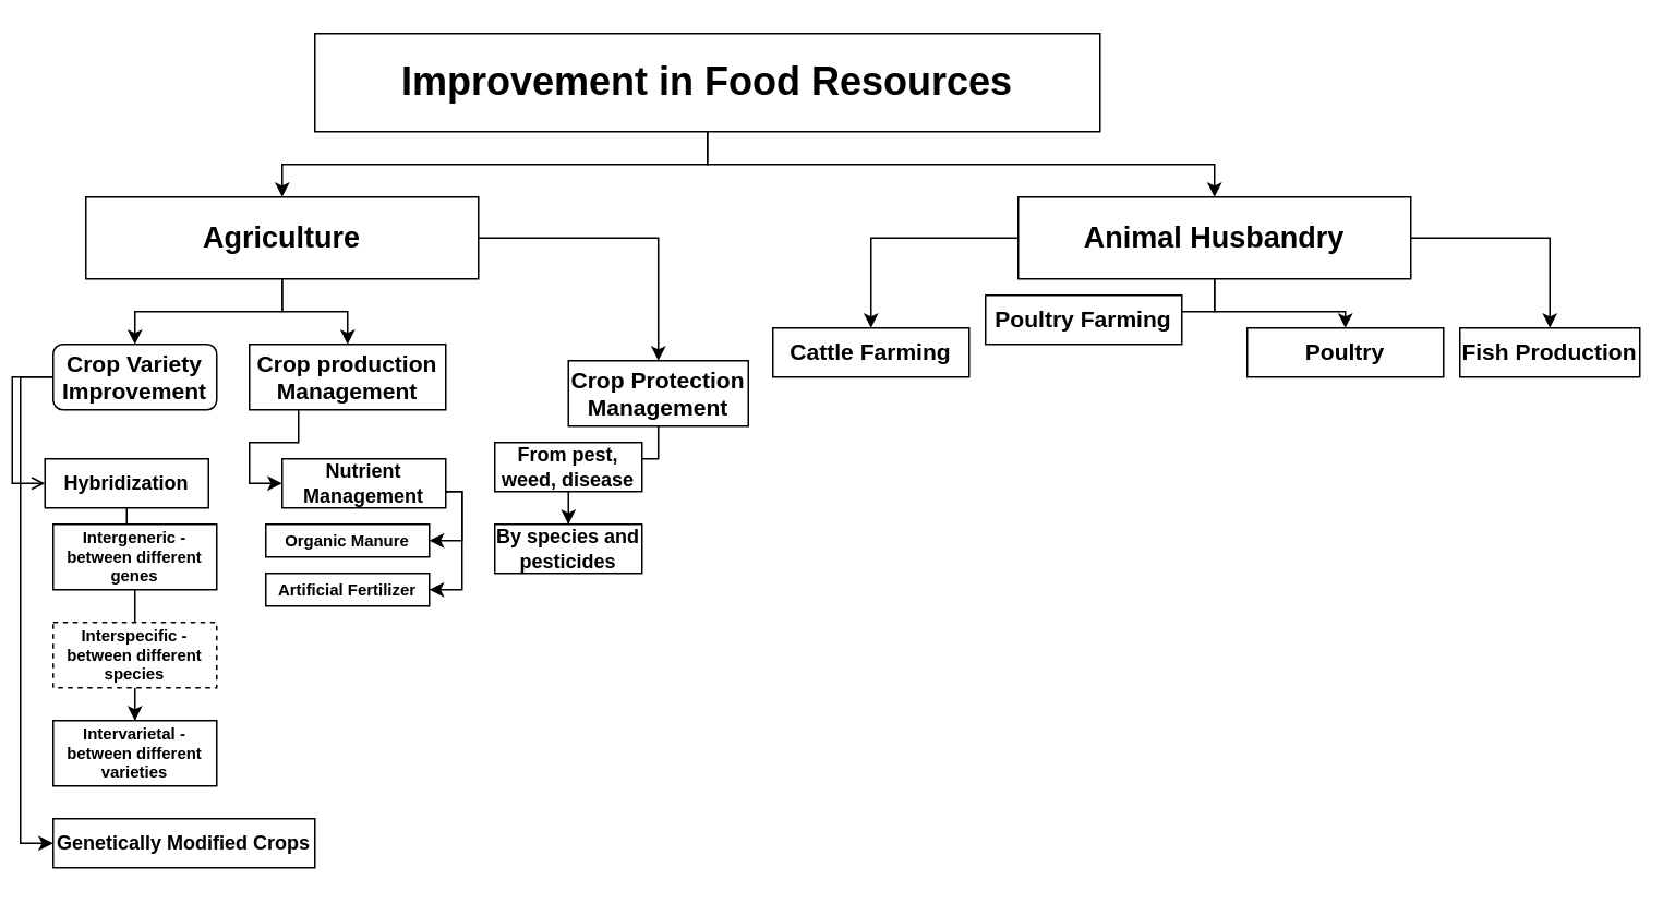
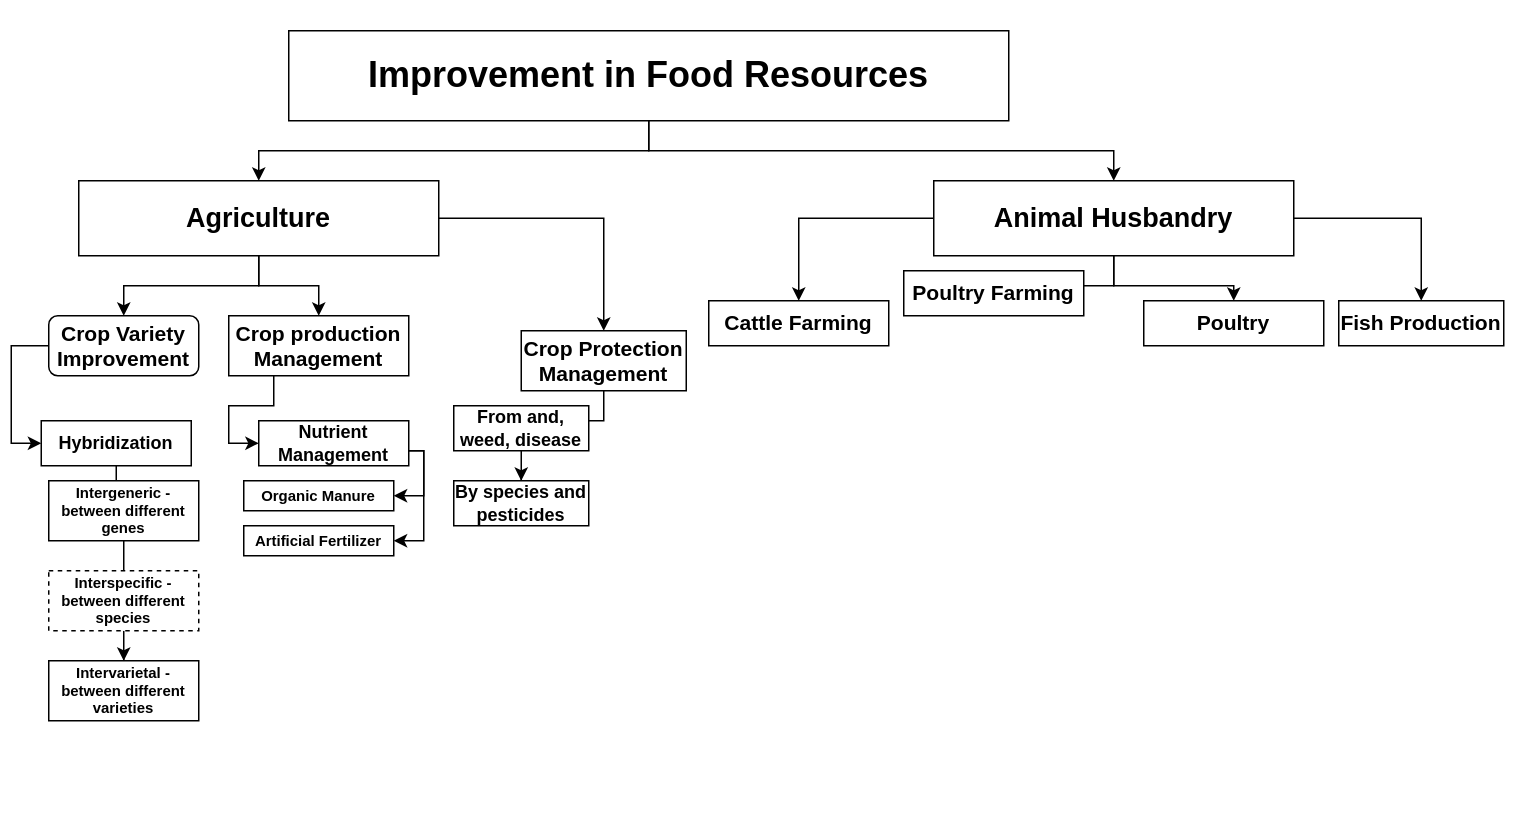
  <mxCell id="0" />
  <mxCell id="1" parent="0" />
  <mxCell id="2" style="edgeStyle=orthogonalEdgeStyle;rounded=0;orthogonalLoop=1;jettySize=auto;html=1;entryX=0.5;entryY=0;entryDx=0;entryDy=0;" parent="1" source="4" target="8" edge="1"><mxGeometry relative="1" as="geometry" /></mxCell>
  <mxCell id="3" style="edgeStyle=orthogonalEdgeStyle;rounded=0;orthogonalLoop=1;jettySize=auto;html=1;entryX=0.5;entryY=0;entryDx=0;entryDy=0;" parent="1" source="4" target="12" edge="1"><mxGeometry relative="1" as="geometry" /></mxCell>
  <mxCell id="4" value="&lt;h1&gt;Improvement in Food Resources&lt;/h1&gt;" style="rounded=0;whiteSpace=wrap;html=1;" parent="1" vertex="1"><mxGeometry x="185" y="20" width="480" height="60" as="geometry" /></mxCell>
  <mxCell id="5" style="edgeStyle=orthogonalEdgeStyle;rounded=0;orthogonalLoop=1;jettySize=auto;html=1;exitX=0.5;exitY=1;exitDx=0;exitDy=0;" parent="1" source="8" target="15" edge="1"><mxGeometry relative="1" as="geometry" /></mxCell>
  <mxCell id="6" style="edgeStyle=orthogonalEdgeStyle;rounded=0;orthogonalLoop=1;jettySize=auto;html=1;entryX=0.5;entryY=0;entryDx=0;entryDy=0;" parent="1" source="8" target="19" edge="1"><mxGeometry relative="1" as="geometry" /></mxCell>
  <mxCell id="7" style="edgeStyle=orthogonalEdgeStyle;rounded=0;orthogonalLoop=1;jettySize=auto;html=1;entryX=0.5;entryY=0;entryDx=0;entryDy=0;" parent="1" source="8" target="17" edge="1"><mxGeometry relative="1" as="geometry" /></mxCell>
  <mxCell id="8" value="&lt;h2&gt;Agriculture&lt;/h2&gt;" style="rounded=0;whiteSpace=wrap;html=1;" parent="1" vertex="1"><mxGeometry x="45" y="120" width="240" height="50" as="geometry" /></mxCell>
  <mxCell id="9" style="edgeStyle=orthogonalEdgeStyle;rounded=0;orthogonalLoop=1;jettySize=auto;html=1;entryX=0.5;entryY=0;entryDx=0;entryDy=0;" parent="1" source="12" target="20" edge="1"><mxGeometry relative="1" as="geometry" /></mxCell>
  <mxCell id="10" style="edgeStyle=orthogonalEdgeStyle;rounded=0;orthogonalLoop=1;jettySize=auto;html=1;entryX=0.5;entryY=0;entryDx=0;entryDy=0;" parent="1" source="12" target="21" edge="1"><mxGeometry relative="1" as="geometry" /></mxCell>
  <mxCell id="11" style="edgeStyle=orthogonalEdgeStyle;rounded=0;orthogonalLoop=1;jettySize=auto;html=1;entryX=0.5;entryY=0;entryDx=0;entryDy=0;" parent="1" source="12" target="22" edge="1"><mxGeometry relative="1" as="geometry" /></mxCell>
  <mxCell id="12" value="&lt;h2&gt;Animal Husbandry&lt;/h2&gt;" style="rounded=0;whiteSpace=wrap;html=1;" parent="1" vertex="1"><mxGeometry x="615" y="120" width="240" height="50" as="geometry" /></mxCell>
- <mxCell id="13" style="edgeStyle=orthogonalEdgeStyle;rounded=0;orthogonalLoop=1;jettySize=auto;html=1;exitX=0;exitY=0.5;exitDx=0;exitDy=0;entryX=0;entryY=0.5;entryDx=0;entryDy=0;endArrow=open;" parent="1" source="15" target="26" edge="1"><mxGeometry relative="1" as="geometry" /></mxCell>
- <mxCell id="14" style="edgeStyle=orthogonalEdgeStyle;rounded=0;orthogonalLoop=1;jettySize=auto;html=1;exitX=0;exitY=0.5;exitDx=0;exitDy=0;entryX=0;entryY=0.5;entryDx=0;entryDy=0;" parent="1" source="15" target="27" edge="1"><mxGeometry relative="1" as="geometry" /></mxCell>
+ <mxCell id="13" style="edgeStyle=orthogonalEdgeStyle;rounded=0;orthogonalLoop=1;jettySize=auto;html=1;exitX=0;exitY=0.5;exitDx=0;exitDy=0;entryX=0;entryY=0.5;entryDx=0;entryDy=0;" parent="1" source="15" target="26" edge="1"><mxGeometry relative="1" as="geometry" /></mxCell>
  <mxCell id="15" value="&lt;h3&gt;Crop Variety Improvement&lt;/h3&gt;" style="whiteSpace=wrap;html=1;rounded=1;" parent="1" vertex="1"><mxGeometry x="25" y="210" width="100" height="40" as="geometry" /></mxCell>
  <mxCell id="16" style="edgeStyle=orthogonalEdgeStyle;rounded=0;orthogonalLoop=1;jettySize=auto;html=1;entryX=0;entryY=0.5;entryDx=0;entryDy=0;exitX=0.25;exitY=1;exitDx=0;exitDy=0;" edge="1" parent="1" source="17" target="38"><mxGeometry relative="1" as="geometry"><Array as="points"><mxPoint x="175" y="270" /><mxPoint x="145" y="270" /><mxPoint x="145" y="295" /></Array></mxGeometry></mxCell>
  <mxCell id="17" value="&lt;h3&gt;Crop production Management&lt;/h3&gt;" style="rounded=0;whiteSpace=wrap;html=1;" parent="1" vertex="1"><mxGeometry x="145" y="210" width="120" height="40" as="geometry" /></mxCell>
  <mxCell id="18" value="" style="edgeStyle=orthogonalEdgeStyle;rounded=0;orthogonalLoop=1;jettySize=auto;html=1;" edge="1" parent="1" source="19" target="34"><mxGeometry relative="1" as="geometry" /></mxCell>
  <mxCell id="19" value="&lt;h3&gt;Crop Protection Management&lt;/h3&gt;" style="rounded=0;whiteSpace=wrap;html=1;" parent="1" vertex="1"><mxGeometry x="340" y="220" width="110" height="40" as="geometry" /></mxCell>
  <mxCell id="20" value="&lt;h3&gt;Cattle Farming&lt;/h3&gt;" style="rounded=0;whiteSpace=wrap;html=1;" parent="1" vertex="1"><mxGeometry x="465" y="200" width="120" height="30" as="geometry" /></mxCell>
  <mxCell id="21" value="&lt;h3&gt;Poultry Farming&lt;/h3&gt;" style="rounded=0;whiteSpace=wrap;html=1;" parent="1" vertex="1"><mxGeometry x="595" y="180" width="120" height="30" as="geometry" /></mxCell>
  <mxCell id="22" value="&lt;h3&gt;Poultry&lt;/h3&gt;" style="rounded=0;whiteSpace=wrap;html=1;" parent="1" vertex="1"><mxGeometry x="755" y="200" width="120" height="30" as="geometry" /></mxCell>
  <mxCell id="23" value="&lt;h3&gt;Fish Production&lt;/h3&gt;" style="rounded=0;whiteSpace=wrap;html=1;" parent="1" vertex="1"><mxGeometry x="885" y="200" width="110" height="30" as="geometry" /></mxCell>
  <mxCell id="24" style="edgeStyle=orthogonalEdgeStyle;rounded=0;orthogonalLoop=1;jettySize=auto;html=1;entryX=0.5;entryY=0;entryDx=0;entryDy=0;exitX=1;exitY=0.5;exitDx=0;exitDy=0;" parent="1" source="12" edge="1" target="23"><mxGeometry relative="1" as="geometry"><mxPoint x="985" y="145" as="sourcePoint" /><mxPoint x="885" y="200" as="targetPoint" /></mxGeometry></mxCell>
  <mxCell id="25" style="edgeStyle=orthogonalEdgeStyle;rounded=0;orthogonalLoop=1;jettySize=auto;html=1;entryX=0.5;entryY=0;entryDx=0;entryDy=0;" parent="1" source="26" target="29" edge="1"><mxGeometry relative="1" as="geometry" /></mxCell>
  <mxCell id="26" value="&lt;h4&gt;Hybridization&lt;/h4&gt;" style="rounded=0;whiteSpace=wrap;html=1;" parent="1" vertex="1"><mxGeometry x="20" y="280" width="100" height="30" as="geometry" /></mxCell>
- <mxCell id="27" value="&lt;h4&gt;Genetically Modified Crops&lt;/h4&gt;" style="rounded=0;whiteSpace=wrap;html=1;" parent="1" vertex="1"><mxGeometry x="25" y="500" width="160" height="30" as="geometry" /></mxCell>
  <mxCell id="28" style="edgeStyle=orthogonalEdgeStyle;rounded=0;orthogonalLoop=1;jettySize=auto;html=1;endArrow=none;" parent="1" source="29" target="31" edge="1"><mxGeometry relative="1" as="geometry" /></mxCell>
  <mxCell id="29" value="&lt;h5&gt;Intergeneric - between different genes&lt;/h5&gt;" style="rounded=0;whiteSpace=wrap;html=1;" parent="1" vertex="1"><mxGeometry x="25" y="320" width="100" height="40" as="geometry" /></mxCell>
  <mxCell id="30" style="edgeStyle=orthogonalEdgeStyle;rounded=0;orthogonalLoop=1;jettySize=auto;html=1;entryX=0.5;entryY=0;entryDx=0;entryDy=0;" parent="1" source="31" target="32" edge="1"><mxGeometry relative="1" as="geometry" /></mxCell>
  <mxCell id="31" value="&lt;h5&gt;Interspecific - between different species&lt;/h5&gt;" style="rounded=0;whiteSpace=wrap;html=1;dashed=1;" parent="1" vertex="1"><mxGeometry x="25" y="380" width="100" height="40" as="geometry" /></mxCell>
  <mxCell id="32" value="&lt;h5&gt;Intervarietal - between different varieties&lt;/h5&gt;" style="rounded=0;whiteSpace=wrap;html=1;" parent="1" vertex="1"><mxGeometry x="25" y="440" width="100" height="40" as="geometry" /></mxCell>
  <mxCell id="33" style="edgeStyle=orthogonalEdgeStyle;rounded=0;orthogonalLoop=1;jettySize=auto;html=1;" edge="1" parent="1" source="34" target="35"><mxGeometry relative="1" as="geometry" /></mxCell>
- <mxCell id="34" value="&lt;h4&gt;From pest, weed, disease&lt;/h4&gt;" style="rounded=0;whiteSpace=wrap;html=1;" vertex="1" parent="1"><mxGeometry x="295" y="270" width="90" height="30" as="geometry" /></mxCell>
+ <mxCell id="34" value="&lt;h4&gt;From and, weed, disease&lt;/h4&gt;" style="rounded=0;whiteSpace=wrap;html=1;" vertex="1" parent="1"><mxGeometry x="295" y="270" width="90" height="30" as="geometry" /></mxCell>
  <mxCell id="35" value="&lt;h4&gt;By species and pesticides&lt;/h4&gt;" style="rounded=0;whiteSpace=wrap;html=1;" vertex="1" parent="1"><mxGeometry x="295" y="320" width="90" height="30" as="geometry" /></mxCell>
  <mxCell id="36" style="edgeStyle=orthogonalEdgeStyle;rounded=0;orthogonalLoop=1;jettySize=auto;html=1;entryX=1;entryY=0.5;entryDx=0;entryDy=0;" edge="1" parent="1" source="38" target="39"><mxGeometry relative="1" as="geometry"><Array as="points"><mxPoint x="275" y="300" /><mxPoint x="275" y="330" /></Array></mxGeometry></mxCell>
  <mxCell id="37" style="edgeStyle=orthogonalEdgeStyle;rounded=0;orthogonalLoop=1;jettySize=auto;html=1;entryX=1;entryY=0.5;entryDx=0;entryDy=0;" edge="1" parent="1" source="38" target="40"><mxGeometry relative="1" as="geometry"><Array as="points"><mxPoint x="275" y="300" /><mxPoint x="275" y="360" /></Array></mxGeometry></mxCell>
  <mxCell id="38" value="&lt;h4&gt;Nutrient Management&lt;/h4&gt;" style="rounded=0;whiteSpace=wrap;html=1;" vertex="1" parent="1"><mxGeometry x="165" y="280" width="100" height="30" as="geometry" /></mxCell>
  <mxCell id="39" value="&lt;h5&gt;Organic Manure&lt;/h5&gt;" style="rounded=0;whiteSpace=wrap;html=1;direction=east;" vertex="1" parent="1"><mxGeometry x="155" y="320" width="100" height="20" as="geometry" /></mxCell>
  <mxCell id="40" value="&lt;h5&gt;Artificial Fertilizer&lt;/h5&gt;" style="rounded=0;whiteSpace=wrap;html=1;" vertex="1" parent="1"><mxGeometry x="155" y="350" width="100" height="20" as="geometry" /></mxCell>
